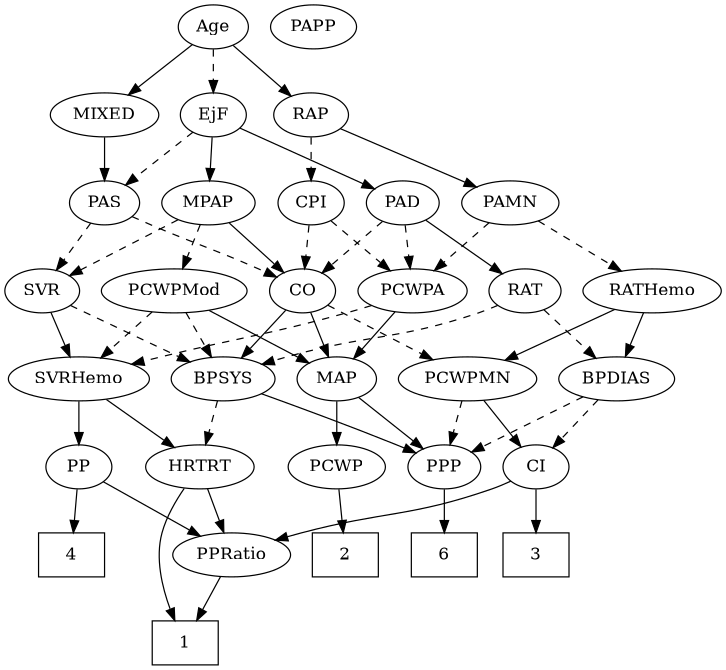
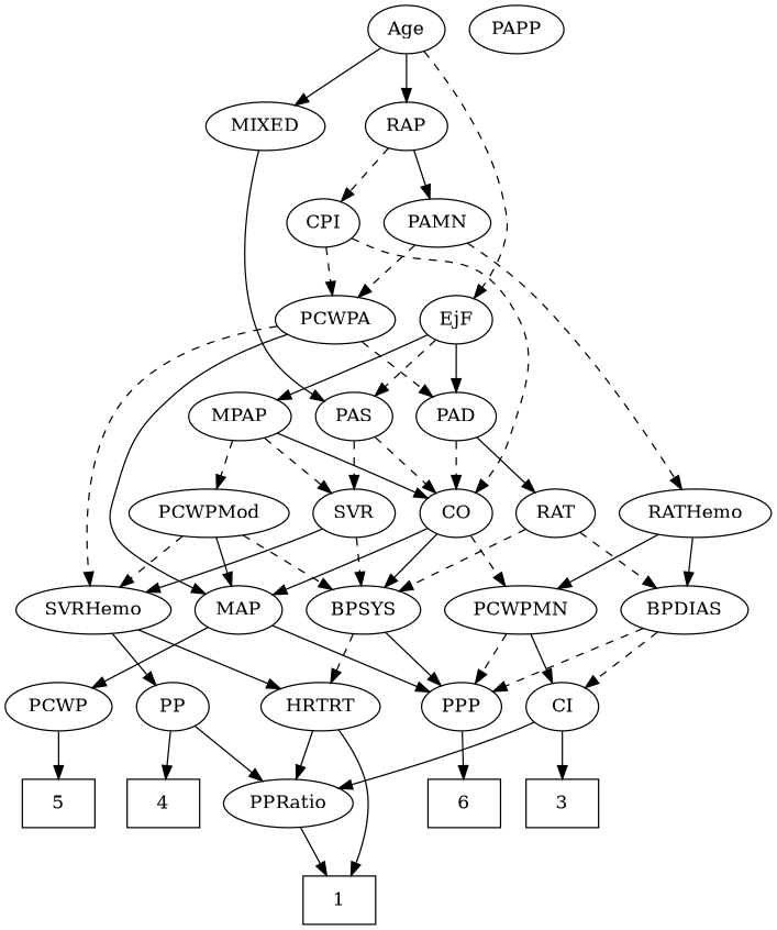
  strict digraph {
    edge [style=solid]
    1 [height=0.5 shape=box width=0.75]
    n2 [height=0.5 label=6 shape=box width=0.75]
    3 [height=0.5 shape=box width=0.75]
    4 [height=0.5 shape=box width=0.75]
-   5 [height=0.5 shape=box width=0.75 label=2]
+   5 [height=0.5 shape=box width=0.75]
    Age [height=0.5 width=0.75]
    EjF [height=0.5 width=0.75]
    RAP [height=0.5 width=0.77632]
    MIXED [height=0.5 width=1.1193]
    MPAP [height=0.5 width=0.97491]
    PAD [height=0.5 width=0.79437]
    PAS [height=0.5 width=0.75]
    PAMN [height=0.5 width=1.011]
    CPI [height=0.5 width=0.75]
    CO [height=0.5 width=0.75]
    SVR [height=0.5 width=0.77632]
    PCWPMod [height=0.5 width=1.4443]
    RAT [height=0.5 width=0.75827]
    PCWPA [height=0.5 width=1.1555]
    RATHemo [height=0.5 width=1.3721]
    BPSYS [height=0.5 width=1.0471]
    PCWPMN [height=0.5 width=1.3902]
    MAP [height=0.5 width=0.84854]
    SVRHemo [height=0.5 width=1.3902]
    BPDIAS [height=0.5 width=1.1735]
    PPP [height=0.5 width=0.75]
    HRTRT [height=0.5 width=1.1013]
    CI [height=0.5 width=0.75]
    PCWP [height=0.5 width=0.97491]
    PP [height=0.5 width=0.75]
    PPRatio [height=0.5 width=1.1013]
    PAPP [height=0.5 width=0.88464]
    Age -> EjF [style=dashed]
    Age -> RAP
    Age -> MIXED
    EjF -> MPAP
    EjF -> PAD
    EjF -> PAS [style=dashed]
    RAP -> PAMN
    RAP -> CPI [style=dashed]
    MIXED -> PAS
    MPAP -> CO
    MPAP -> SVR [style=dashed]
    MPAP -> PCWPMod [style=dashed]
    PAD -> CO [style=dashed]
    PAD -> RAT
-   PAD -> PCWPA [style=dashed]
+   PCWPA -> PAD [style=dashed]
    PAS -> CO [style=dashed]
    PAS -> SVR [style=dashed]
    PAMN -> PCWPA [style=dashed]
    PAMN -> RATHemo [style=dashed]
    CPI -> CO [style=dashed]
    CPI -> PCWPA [style=dashed]
    CO -> BPSYS
    CO -> PCWPMN [style=dashed]
    CO -> MAP
    SVR -> BPSYS [style=dashed]
    SVR -> SVRHemo
    PCWPMod -> BPSYS [style=dashed]
    PCWPMod -> MAP
    PCWPMod -> SVRHemo [style=dashed]
    RAT -> BPSYS [style=dashed]
    RAT -> BPDIAS [style=dashed]
    PCWPA -> MAP
    PCWPA -> SVRHemo [style=dashed]
    RATHemo -> PCWPMN
    RATHemo -> BPDIAS
    BPSYS -> PPP
    BPSYS -> HRTRT [style=dashed]
    PCWPMN -> PPP [style=dashed]
    PCWPMN -> CI
    MAP -> PPP
    MAP -> PCWP
    SVRHemo -> HRTRT
    SVRHemo -> PP
    BPDIAS -> PPP [style=dashed]
    BPDIAS -> CI [style=dashed]
    PPP -> n2
    HRTRT -> 1
    HRTRT -> PPRatio
    CI -> 3
    CI -> PPRatio
    PCWP -> 5
    PP -> 4
    PP -> PPRatio
    PPRatio -> 1
  }
